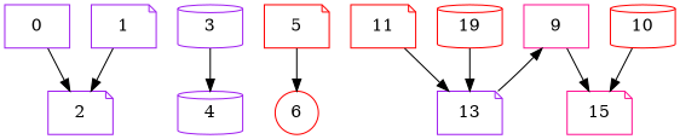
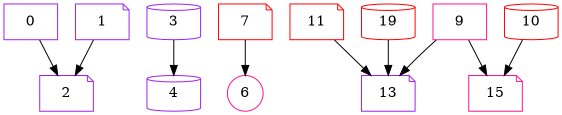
  digraph {
    node [color=purple shape=note]
    0 [shape=box]
    2
    1
    3 [shape=cylinder]
    4 [shape=cylinder]
-   6 [color=red shape=circle]
-   5 [color=red]
+   6 [color=deeppink shape=circle]
+   5 [color=red label=7]
    9 [color=deeppink shape=box]
    13
    15 [color=deeppink]
    11 [color=red]
    n12 [color=red label=19 shape=cylinder]
    n13 [color=red label=10 shape=cylinder]
    0 -> 2
    1 -> 2
    3 -> 4
    5 -> 6
-   13 -> 9
+   9 -> 13
    9 -> 15
    11 -> 13
    n12 -> 13
    n13 -> 15
  }
